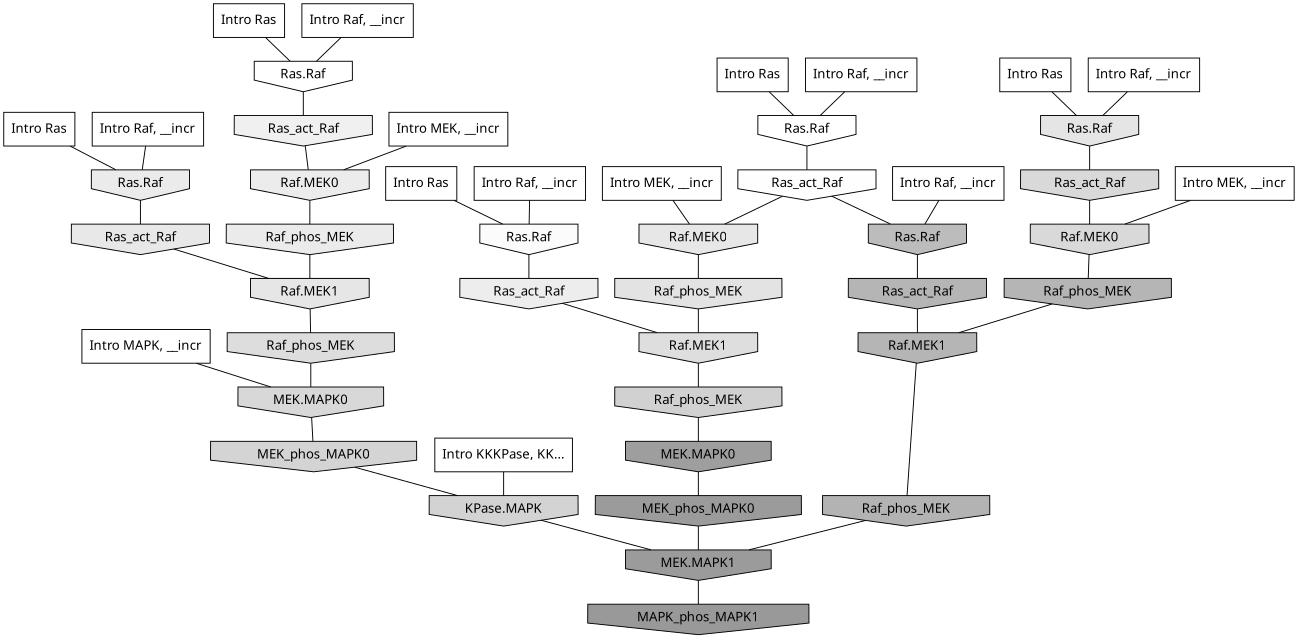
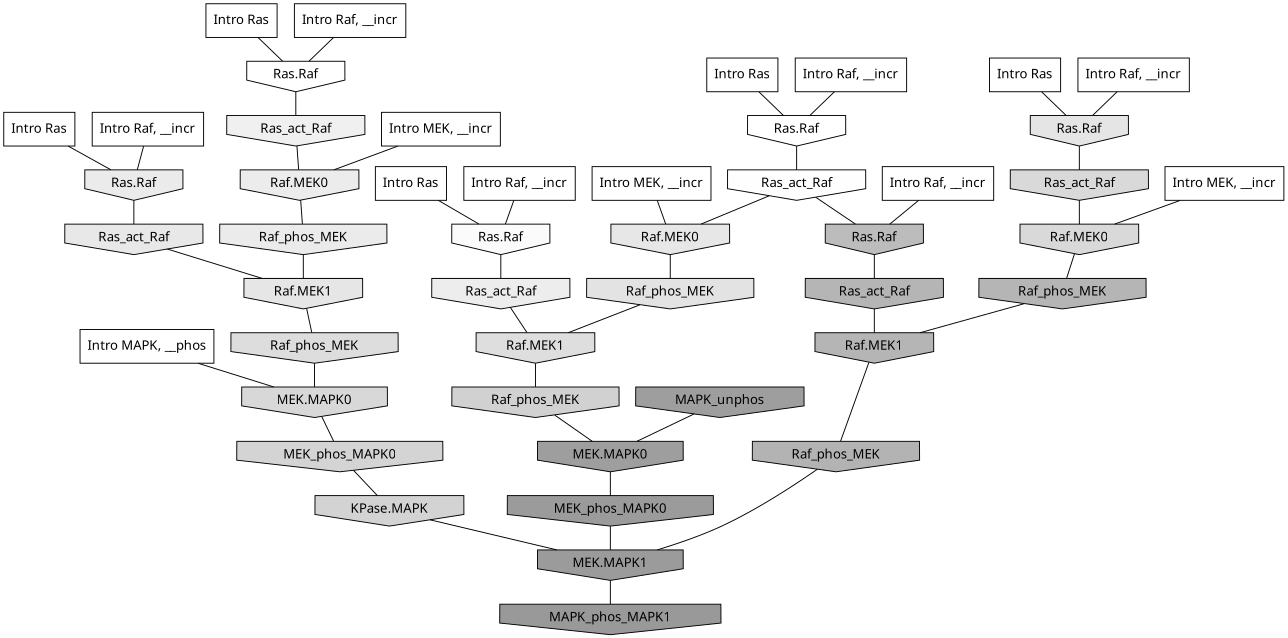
  digraph {
    rankdir=TB
    ranksep=0.30
    node [fillcolor="0.000 0.000 1.000" fontname="CMU Serif" shape=invhouse style=filled]
    edge [color="0.000 0.000 0.000" dir=none fontname="CMU Serif"]
    n1 [label="Intro Ras" shape=rectangle]
    n2 [fillcolor="0.000 0.000 0.981" label="Ras.Raf"]
    n3 [fillcolor="0.000 0.000 0.927" label=Ras_act_Raf]
    n4 [label="Intro Ras" shape=rectangle]
    n5 [fillcolor="0.000 0.000 0.895" label="Ras.Raf"]
    n6 [fillcolor="0.000 0.000 0.849" label=Ras_act_Raf]
    n7 [label="Intro Ras" shape=rectangle]
    n8 [label="Ras.Raf"]
    n9 [fillcolor="0.000 0.000 0.993" label=Ras_act_Raf]
    n10 [label="Intro Ras" shape=rectangle]
    n11 [label="Ras.Raf"]
    n12 [fillcolor="0.000 0.000 0.940" label=Ras_act_Raf]
    n13 [label="Intro Ras" shape=rectangle]
    n14 [fillcolor="0.000 0.000 0.919" label="Ras.Raf"]
    n15 [fillcolor="0.000 0.000 0.909" label=Ras_act_Raf]
    n16 [label="Intro Raf, __incr" shape=rectangle]
    n17 [label="Intro Raf, __incr" shape=rectangle]
    n18 [label="Intro Raf, __incr" shape=rectangle]
    n19 [label="Intro Raf, __incr" shape=rectangle]
    n20 [fillcolor="0.000 0.000 0.736" label="Ras.Raf"]
    n21 [fillcolor="0.000 0.000 0.709" label=Ras_act_Raf]
    n22 [label="Intro Raf, __incr" shape=rectangle]
    n23 [label="Intro Raf, __incr" shape=rectangle]
    n24 [label="Intro MEK, __incr" shape=rectangle]
    n25 [fillcolor="0.000 0.000 0.849" label="Raf.MEK0"]
    n26 [fillcolor="0.000 0.000 0.710" label=Raf_phos_MEK]
    n27 [label="Intro MEK, __incr" shape=rectangle]
    n28 [fillcolor="0.000 0.000 0.923" label="Raf.MEK0"]
    n29 [fillcolor="0.000 0.000 0.919" label=Raf_phos_MEK]
    n30 [label="Intro MEK, __incr" shape=rectangle]
    n31 [fillcolor="0.000 0.000 0.903" label="Raf.MEK0"]
    n32 [fillcolor="0.000 0.000 0.888" label=Raf_phos_MEK]
-   n33 [label="Intro MAPK, __incr" shape=rectangle]
+   n33 [label="Intro MAPK, __phos" shape=rectangle]
    n34 [fillcolor="0.000 0.000 0.847" label="MEK.MAPK0"]
    n35 [fillcolor="0.000 0.000 0.832" label=MEK_phos_MAPK0]
-   n36 [label="Intro KKKPase, KK..." shape=rectangle]
    n37 [fillcolor="0.000 0.000 0.825" label="KPase.MAPK"]
    n38 [fillcolor="0.000 0.000 0.609" label="MEK.MAPK1"]
    n39 [fillcolor="0.000 0.000 0.868" label="Raf.MEK1"]
    n40 [fillcolor="0.000 0.000 0.817" label=Raf_phos_MEK]
    n41 [fillcolor="0.000 0.000 0.900" label="Raf.MEK1"]
    n42 [fillcolor="0.000 0.000 0.865" label=Raf_phos_MEK]
    n43 [fillcolor="0.000 0.000 0.620" label="MEK.MAPK0"]
    n44 [fillcolor="0.000 0.000 0.709" label="Raf.MEK1"]
+   n45 [fillcolor="0.000 0.000 0.620" label=MAPK_unphos]
    n46 [fillcolor="0.000 0.000 0.609" label=MEK_phos_MAPK0]
    n47 [fillcolor="0.000 0.000 0.702" label=Raf_phos_MEK]
    n48 [fillcolor="0.000 0.000 0.600" label=MAPK_phos_MAPK1]
    n1 -> n2
    n2 -> n3
    n3 -> n39
    n4 -> n5
    n5 -> n6
    n6 -> n25
    n7 -> n8
    n8 -> n9
    n9 -> n20
    n9 -> n31
    n10 -> n11
    n11 -> n12
    n12 -> n28
    n13 -> n14
    n14 -> n15
    n15 -> n41
    n16 -> n11
    n17 -> n5
    n18 -> n2
    n19 -> n20
    n20 -> n21
    n21 -> n44
    n22 -> n14
    n23 -> n8
    n24 -> n25
    n25 -> n26
    n26 -> n44
    n27 -> n28
    n28 -> n29
    n29 -> n41
    n30 -> n31
    n31 -> n32
    n32 -> n39
    n33 -> n34
    n34 -> n35
    n35 -> n37
-   n36 -> n37
    n37 -> n38
    n38 -> n48
    n39 -> n40
    n40 -> n43
    n41 -> n42
    n42 -> n34
    n43 -> n46
    n44 -> n47
+   n45 -> n43
    n46 -> n38
    n47 -> n38
  }
